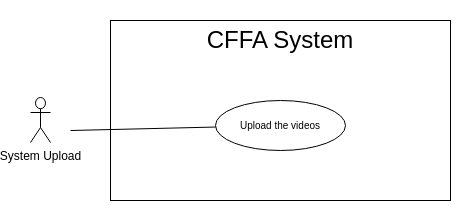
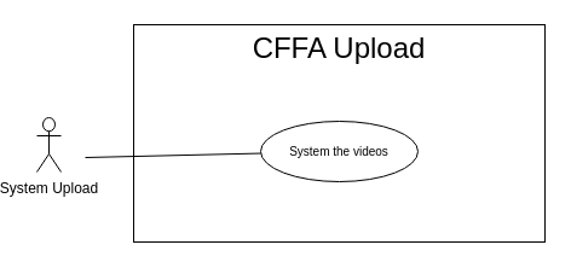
  <mxCell id="0" />
  <mxCell id="1" parent="0" />
  <mxCell id="2" value="" style="rounded=0;whiteSpace=wrap;html=1;" parent="1" vertex="1"><mxGeometry x="100" y="20" width="340" height="180" as="geometry" /></mxCell>
- <mxCell id="3" value="&lt;span style=&quot;font-size: 24px&quot;&gt;CFFA System&lt;/span&gt;" style="text;html=1;strokeColor=none;fillColor=none;align=center;verticalAlign=middle;whiteSpace=wrap;rounded=0;" parent="1" vertex="1"><mxGeometry x="105" y="30" width="330" height="20" as="geometry" /></mxCell>
+ <mxCell id="3" value="&lt;span style=&quot;font-size: 24px&quot;&gt;CFFA Upload&lt;/span&gt;" style="text;html=1;strokeColor=none;fillColor=none;align=center;verticalAlign=middle;whiteSpace=wrap;rounded=0;" parent="1" vertex="1"><mxGeometry x="105" y="30" width="330" height="20" as="geometry" /></mxCell>
  <mxCell id="4" value="System Upload" style="shape=umlActor;verticalLabelPosition=bottom;verticalAlign=top;html=1;outlineConnect=0;" parent="1" vertex="1"><mxGeometry x="20" y="97" width="20" height="45" as="geometry" /></mxCell>
- <mxCell id="5" value="&lt;span style=&quot;font-size: 10px&quot;&gt;Upload the videos&lt;/span&gt;" style="ellipse;whiteSpace=wrap;html=1;fillColor=#ffffff;gradientColor=none;" parent="1" vertex="1"><mxGeometry x="205" y="100" width="130" height="50" as="geometry" /></mxCell>
+ <mxCell id="5" value="&lt;span style=&quot;font-size: 10px&quot;&gt;System the videos&lt;/span&gt;" style="ellipse;whiteSpace=wrap;html=1;fillColor=#ffffff;gradientColor=none;" parent="1" vertex="1"><mxGeometry x="205" y="100" width="130" height="50" as="geometry" /></mxCell>
  <mxCell id="6" value="" style="endArrow=none;html=1;rounded=0;" parent="1" source="5" edge="1"><mxGeometry relative="1" as="geometry"><mxPoint x="430" y="133" as="sourcePoint" /><mxPoint x="60" y="130" as="targetPoint" /></mxGeometry></mxCell>
